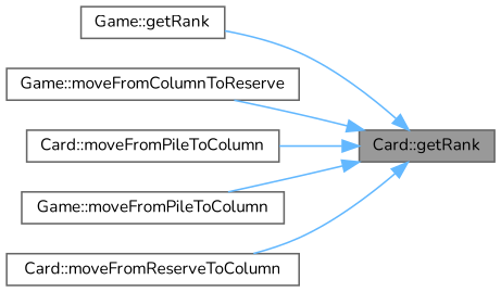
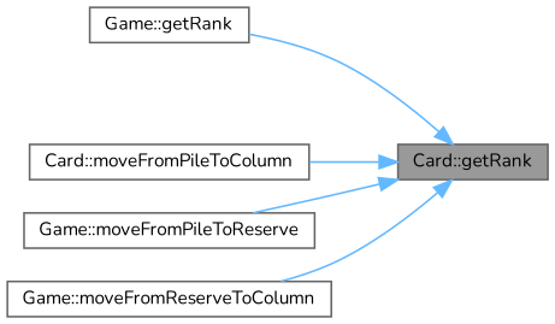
  digraph {
    fontname=Nunito
    rankdir=RL
    node [color=grey40 fillcolor=white fontname=Nunito fontsize=10 shape=box style=filled]
    edge [color=steelblue1 dir=back fontname=Nunito fontsize=10 labelfontname=Helvetica labelfontsize=10 style=solid]
    n1 [color=gray40 fillcolor=grey60 fontcolor=black height=0.2 label="Card::getRank" width=0.4]
    n2 [height=0.2 label="Game::getRank" width=0.4]
-   n3 [height=0.2 label="Game::moveFromColumnToReserve" width=0.4]
    n4 [height=0.2 label="Card::moveFromPileToColumn" width=0.4]
-   n5 [height=0.2 label="Game::moveFromPileToColumn" width=0.4]
-   n6 [height=0.2 label="Card::moveFromReserveToColumn" width=0.4]
+   n5 [height=0.2 label="Game::moveFromPileToReserve" width=0.4]
+   n6 [height=0.2 label="Game::moveFromReserveToColumn" width=0.4]
    n1 -> n2
-   n1 -> n3
    n1 -> n4
    n1 -> n5
    n1 -> n6
  }
